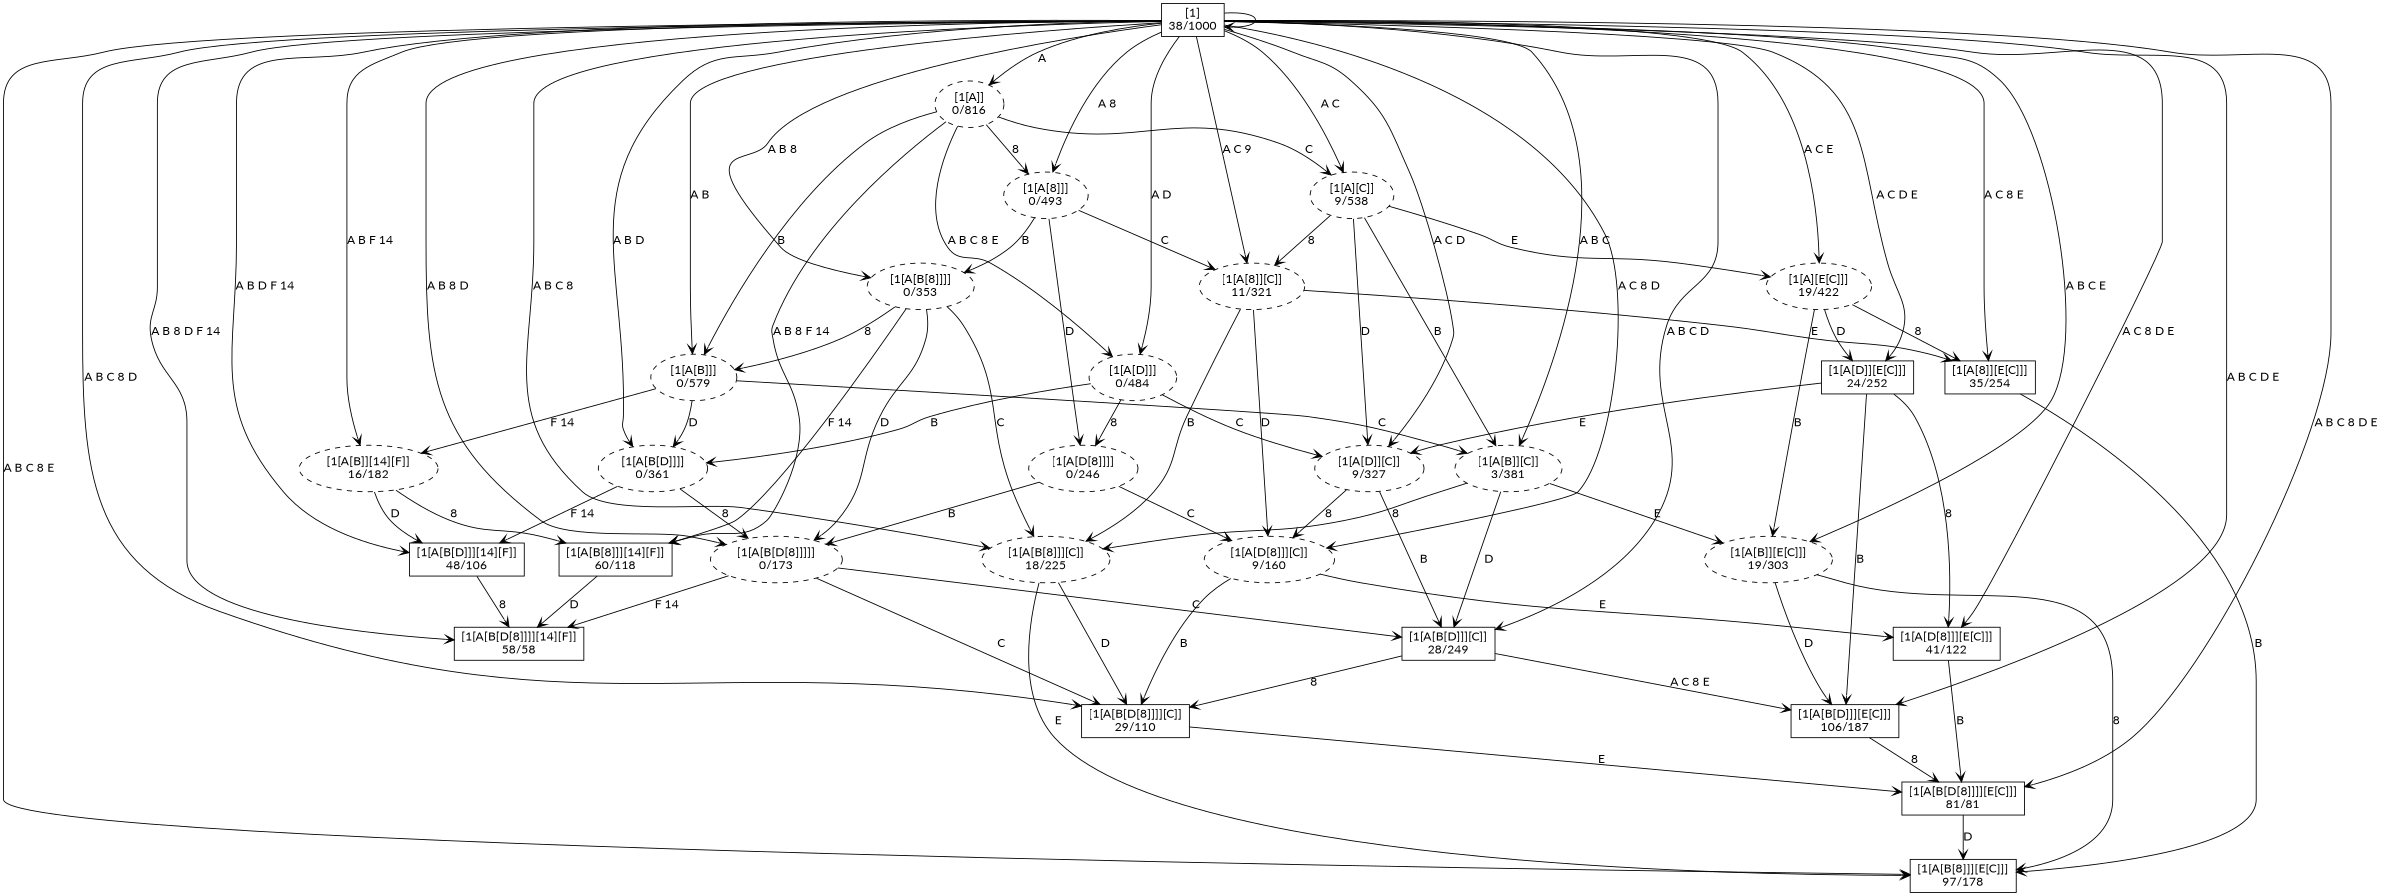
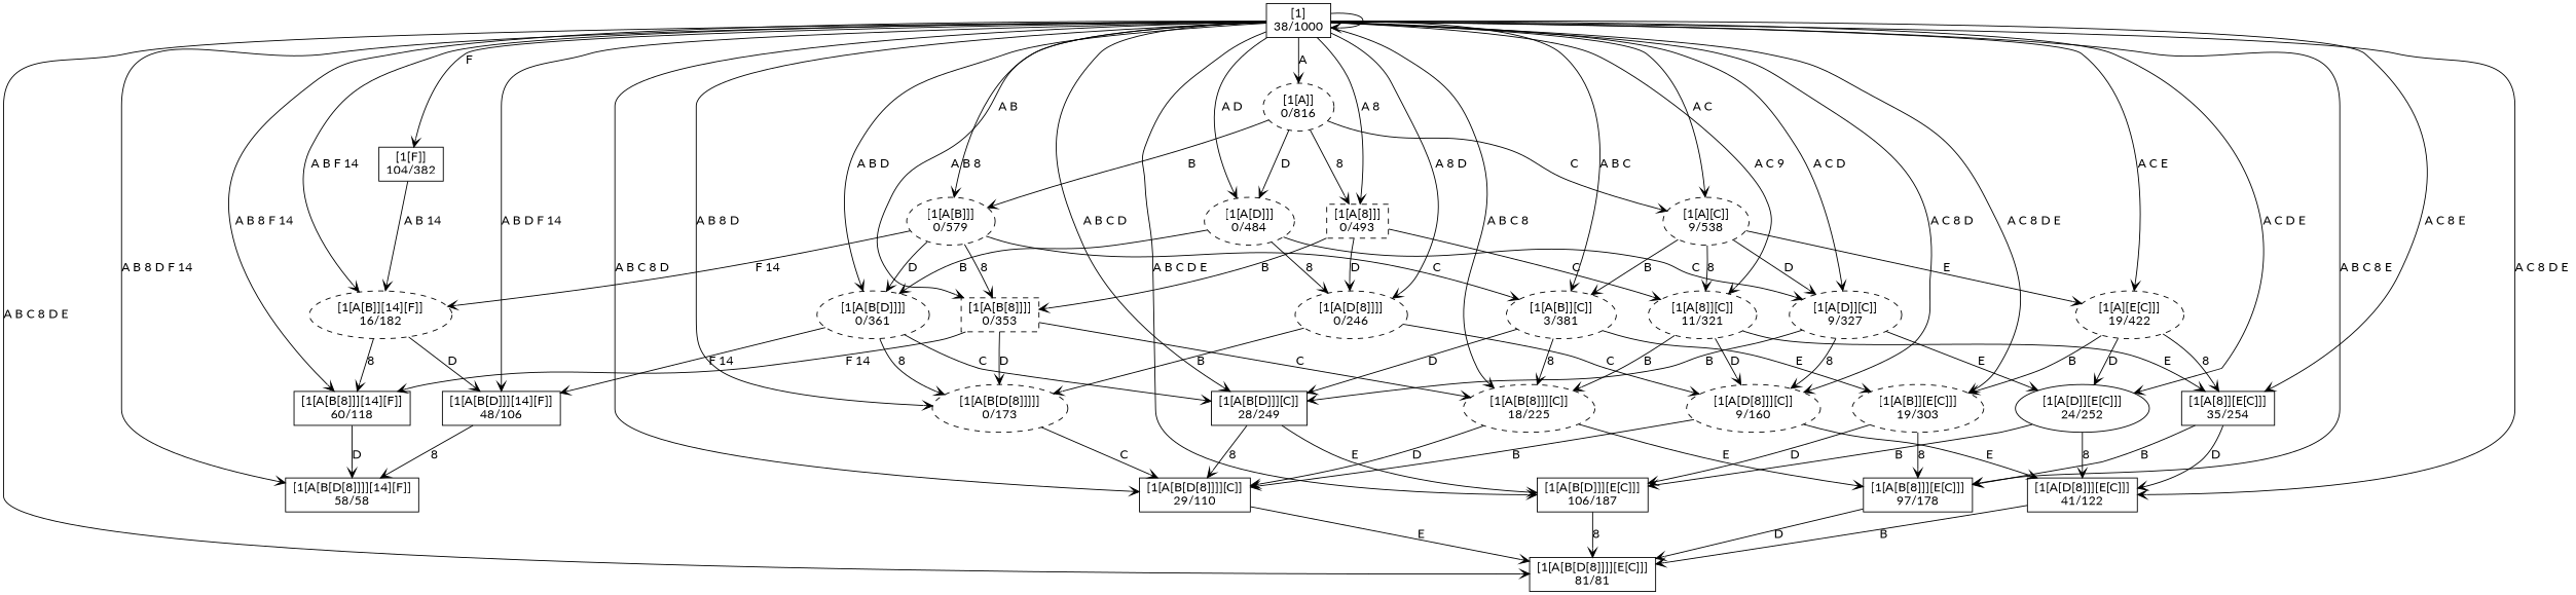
  digraph {
    fontname=Lato
    nodesep=0.5
    node [fontname=Lato style=dashed]
    edge [arrowhead=vee fontname=Lato]
    n1 [label="[1[A[B[D]]][E[C]]]\n106/187" shape=box style=""]
    n2 [label="[1[A[B[D[8]]]][E[C]]]\n81/81" shape=box style=""]
+   n3 [label="[1[F]]\n104/382" shape=box style=""]
    n4 [label="[1[A[B]][14][F]]\n16/182"]
    n5 [label="[1[A[B[8]]][14][F]]\n60/118" shape=box style=""]
    n6 [label="[1[A[B[D]]][14][F]]\n48/106" shape=box style=""]
    n7 [label="[1[A[B[8]]][E[C]]]\n97/178" shape=box style=""]
    n8 [label="[1[A[B[D[8]]]][14][F]]\n58/58" shape=box style=""]
    n9 [label="[1[A[D[8]]][E[C]]]\n41/122" shape=box style=""]
    n10 [label="[1]\n38/1000" shape=box style=""]
    n11 [label="[1[A[8]][E[C]]]\n35/254" shape=box style=""]
    n12 [label="[1[A[B[D[8]]]][C]]\n29/110" shape=box style=""]
    n13 [label="[1[A[B[D]]][C]]\n28/249" shape=box style=""]
-   n14 [label="[1[A[D]][E[C]]]\n24/252" shape=box style=""]
+   n14 [label="[1[A[D]][E[C]]]\n24/252" shape=ellipse style=""]
    n15 [label="[1[A[B]][E[C]]]\n19/303"]
    n16 [label="[1[A[B]]]\n0/579"]
    n17 [label="[1[A[B[D]]]]\n0/361"]
    n18 [label="[1[A][E[C]]]\n19/422"]
-   n19 [label="[1[A[B[8]]]]\n0/353"]
+   n19 [label="[1[A[B[8]]]]\n0/353" shape=box]
    n20 [label="[1[A[B[8]]][C]]\n18/225"]
    n21 [label="[1[A[B]][C]]\n3/381"]
    n22 [label="[1[A[B[D[8]]]]]\n0/173"]
-   n23 [label="[1[A[8]]]\n0/493"]
+   n23 [label="[1[A[8]]]\n0/493" shape=box]
    n24 [label="[1[A]]\n0/816"]
    n25 [label="[1[A[D[8]]]]\n0/246"]
    n26 [label="[1[A[D]]]\n0/484"]
    n27 [label="[1[A[D[8]]][C]]\n9/160"]
    n28 [label="[1[A[D]][C]]\n9/327"]
    n29 [label="[1[A[8]][C]]\n11/321"]
    n30 [label="[1[A][C]]\n9/538"]
    n1 -> n2 [label="8 "]
+   n3 -> n4 [label="A B 14 "]
    n4 -> n5 [label="8 "]
    n4 -> n6 [label="D "]
    n5 -> n8 [label="D "]
    n6 -> n8 [label="8 "]
-   n2 -> n7 [label="D "]
+   n7 -> n2 [label="D "]
    n9 -> n2 [label="B "]
    n10 -> n1 [label="A B C D E "]
    n10 -> n2 [label="A B C 8 D E "]
+   n10 -> n3 [label="F "]
    n10 -> n4 [label="A B F 14 "]
-   n24 -> n5 [label="A B 8 F 14 "]
+   n10 -> n5 [label="A B 8 F 14 "]
    n10 -> n6 [label="A B D F 14 "]
    n10 -> n7 [label="A B C 8 E "]
    n10 -> n8 [label="A B 8 D F 14 "]
    n10 -> n9 [label="A C 8 D E "]
    n10 -> n10
    n10 -> n11 [label="A C 8 E "]
    n10 -> n12 [label="A B C 8 D "]
    n10 -> n13 [label="A B C D "]
    n10 -> n14 [label="A C D E "]
-   n10 -> n15 [label="A B C E "]
+   n10 -> n15 [label="A C 8 D E "]
    n10 -> n16 [label="A B "]
    n10 -> n17 [label="A B D "]
    n10 -> n18 [label="A C E "]
    n10 -> n19 [label="A B 8 "]
    n10 -> n20 [label="A B C 8 "]
    n10 -> n21 [label="A B C "]
    n10 -> n22 [label="A B 8 D "]
    n10 -> n23 [label="A 8 "]
    n10 -> n24 [label="A "]
+   n10 -> n25 [label="A 8 D "]
    n10 -> n26 [label="A D "]
    n10 -> n27 [label="A C 8 D "]
    n10 -> n28 [label="A C D "]
    n10 -> n29 [label="A C 9 "]
    n10 -> n30 [label="A C "]
    n11 -> n7 [label="B "]
+   n11 -> n9 [label="D "]
    n12 -> n2 [label="E "]
-   n13 -> n1 [label="A C 8 E "]
+   n13 -> n1 [label="E "]
    n13 -> n12 [label="8 "]
    n14 -> n1 [label="B "]
    n14 -> n9 [label="8 "]
    n15 -> n1 [label="D "]
    n15 -> n7 [label="8 "]
    n16 -> n4 [label="F 14 "]
    n16 -> n17 [label="D "]
-   n19 -> n16 [label="8 "]
+   n16 -> n19 [label="8 "]
    n16 -> n21 [label="C "]
    n17 -> n6 [label="F 14 "]
-   n22 -> n13 [label="C "]
+   n17 -> n13 [label="C "]
    n17 -> n22 [label="8 "]
    n18 -> n11 [label="8 "]
    n18 -> n14 [label="D "]
    n18 -> n15 [label="B "]
    n19 -> n5 [label="F 14 "]
    n19 -> n20 [label="C "]
    n19 -> n22 [label="D "]
    n20 -> n7 [label="E "]
    n20 -> n12 [label="D "]
    n21 -> n13 [label="D "]
    n21 -> n15 [label="E "]
    n21 -> n20 [label="8 "]
-   n22 -> n8 [label="F 14 "]
    n22 -> n12 [label="C "]
    n23 -> n19 [label="B "]
    n23 -> n25 [label="D "]
    n23 -> n29 [label="C "]
    n24 -> n16 [label="B "]
    n24 -> n23 [label="8 "]
-   n24 -> n26 [label="A B C 8 E "]
+   n24 -> n26 [label="D "]
    n24 -> n30 [label="C "]
    n25 -> n22 [label="B "]
    n25 -> n27 [label="C "]
    n26 -> n17 [label="B "]
    n26 -> n25 [label="8 "]
    n26 -> n28 [label="C "]
    n27 -> n9 [label="E "]
    n27 -> n12 [label="B "]
    n28 -> n13 [label="B "]
-   n14 -> n28 [label="E "]
+   n28 -> n14 [label="E "]
    n28 -> n27 [label="8 "]
    n29 -> n11 [label="E "]
    n29 -> n20 [label="B "]
    n29 -> n27 [label="D "]
    n30 -> n18 [label="E "]
    n30 -> n21 [label="B "]
    n30 -> n28 [label="D "]
    n30 -> n29 [label="8 "]
  }
